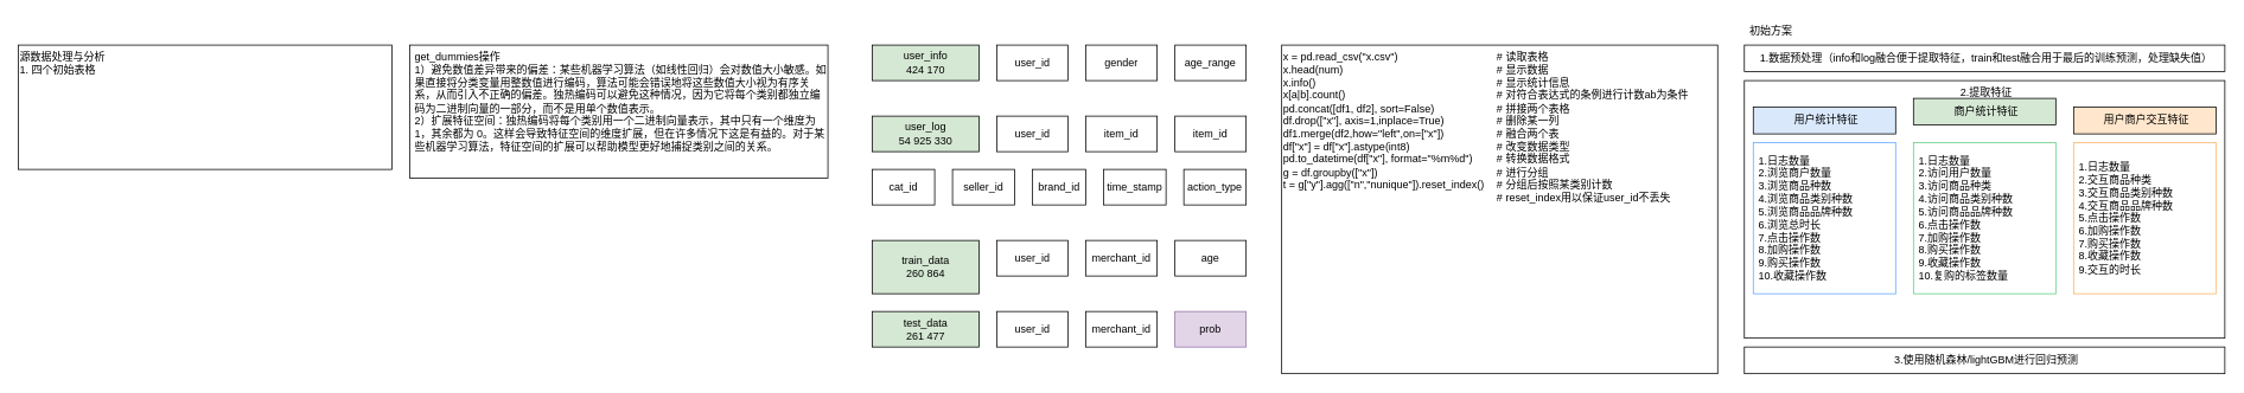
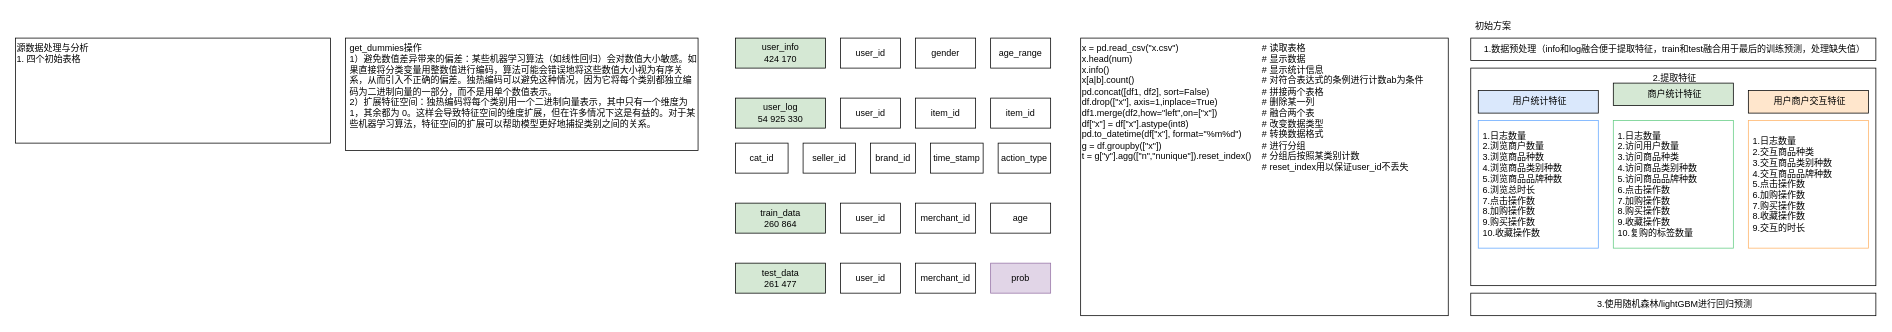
  <mxCell id="0" />
  <mxCell id="1" parent="0" />
  <mxCell id="2" value="&lt;div style=&quot;&quot;&gt;&lt;span style=&quot;background-color: initial;&quot;&gt;源数据处理与分析&lt;/span&gt;&lt;/div&gt;&lt;div style=&quot;&quot;&gt;&lt;span style=&quot;background-color: initial;&quot;&gt;1. 四个初始表格&lt;/span&gt;&lt;/div&gt;&lt;div&gt;&lt;br&gt;&lt;/div&gt;" style="rounded=0;whiteSpace=wrap;html=1;align=left;verticalAlign=top;" parent="1" vertex="1"><mxGeometry x="20" y="50" width="420" height="140" as="geometry" /></mxCell>
  <mxCell id="3" value="user_info&lt;div&gt;424 170&lt;/div&gt;" style="rounded=0;whiteSpace=wrap;html=1;fillColor=#d5e8d4;strokeColor=#000000;" parent="1" vertex="1"><mxGeometry x="980" y="50" width="120" height="40" as="geometry" /></mxCell>
  <mxCell id="4" value="user_log&lt;div&gt;54 925 330&lt;/div&gt;" style="rounded=0;whiteSpace=wrap;html=1;fillColor=#d5e8d4;strokeColor=#000000;" parent="1" vertex="1"><mxGeometry x="980" y="130" width="120" height="40" as="geometry" /></mxCell>
- <mxCell id="5" value="train_data&lt;div&gt;260 864&lt;/div&gt;" style="rounded=0;whiteSpace=wrap;html=1;fillColor=#d5e8d4;strokeColor=#000000;" parent="1" vertex="1"><mxGeometry x="980" y="270" width="120" height="60" as="geometry" /></mxCell>
+ <mxCell id="5" value="train_data&lt;div&gt;260 864&lt;/div&gt;" style="rounded=0;whiteSpace=wrap;html=1;fillColor=#d5e8d4;strokeColor=#000000;" parent="1" vertex="1"><mxGeometry x="980" y="270" width="120" height="40" as="geometry" /></mxCell>
  <mxCell id="6" value="test_data&lt;div&gt;261 477&lt;/div&gt;" style="rounded=0;whiteSpace=wrap;html=1;fillColor=#d5e8d4;strokeColor=#000000;" parent="1" vertex="1"><mxGeometry x="980" y="350" width="120" height="40" as="geometry" /></mxCell>
  <mxCell id="7" value="x = pd.read_csv(&quot;x.csv&quot;)&lt;span style=&quot;white-space: pre;&quot;&gt;&#09;&lt;/span&gt;&lt;span style=&quot;white-space: pre;&quot;&gt;&#09;&lt;span style=&quot;white-space: pre;&quot;&gt;&#09;&lt;/span&gt;&lt;span style=&quot;white-space: pre;&quot;&gt;&#09;&lt;/span&gt;&lt;span style=&quot;white-space: pre;&quot;&gt;&#09;&lt;/span&gt;&lt;/span&gt;# 读取表格&lt;div&gt;x.head(num)&amp;nbsp; &amp;nbsp;&lt;span style=&quot;white-space: pre;&quot;&gt;&#09;&lt;/span&gt;&lt;span style=&quot;white-space: pre;&quot;&gt;&#09;&lt;/span&gt;&lt;span style=&quot;white-space: pre;&quot;&gt;&#09;&lt;/span&gt;&lt;span style=&quot;white-space: pre;&quot;&gt;&#09;&lt;span style=&quot;white-space: pre;&quot;&gt;&#09;&lt;/span&gt;&lt;span style=&quot;white-space: pre;&quot;&gt;&#09;&lt;/span&gt;&lt;span style=&quot;white-space: pre;&quot;&gt;&#09;&lt;/span&gt;&lt;/span&gt;# 显示数据&lt;/div&gt;&lt;div&gt;x.info()&lt;span style=&quot;white-space: pre;&quot;&gt;&#09;&lt;/span&gt;&lt;span style=&quot;white-space: pre;&quot;&gt;&#09;&lt;/span&gt;&lt;span style=&quot;white-space: pre;&quot;&gt;&#09;&lt;/span&gt;&lt;span style=&quot;white-space: pre;&quot;&gt;&#09;&lt;/span&gt;&lt;span style=&quot;white-space: pre;&quot;&gt;&#09;&lt;span style=&quot;white-space: pre;&quot;&gt;&#09;&lt;/span&gt;&lt;span style=&quot;white-space: pre;&quot;&gt;&#09;&lt;/span&gt;&lt;span style=&quot;white-space: pre;&quot;&gt;&#09;&lt;/span&gt;&lt;/span&gt;# 显示统计信息&lt;/div&gt;&lt;div&gt;x[a|b].count()&lt;span style=&quot;white-space: pre;&quot;&gt;&#09;&lt;/span&gt;&lt;span style=&quot;white-space: pre;&quot;&gt;&#09;&lt;/span&gt;&lt;span style=&quot;white-space: pre;&quot;&gt;&#09;&lt;/span&gt;&lt;span style=&quot;white-space: pre;&quot;&gt;&#09;&lt;span style=&quot;white-space: pre;&quot;&gt;&#09;&lt;/span&gt;&lt;span style=&quot;white-space: pre;&quot;&gt;&#09;&lt;/span&gt;&lt;span style=&quot;white-space: pre;&quot;&gt;&#09;&lt;/span&gt;&lt;/span&gt;# 对符合表达式的条例进行计数ab为条件&lt;/div&gt;&lt;div&gt;pd.concat([df1, df2], sort=False)&lt;span style=&quot;white-space: pre;&quot;&gt;&lt;span style=&quot;white-space: pre;&quot;&gt;&#09;&lt;/span&gt;&lt;span style=&quot;white-space: pre;&quot;&gt;&#09;&lt;/span&gt;&lt;span style=&quot;white-space: pre;&quot;&gt;&#09;&lt;/span&gt;&lt;/span&gt;# 拼接两个表格&lt;br&gt;&lt;/div&gt;&lt;div&gt;df.drop([&quot;x&quot;], axis=1,inplace=True)&lt;span style=&quot;white-space: pre;&quot;&gt;&#09;&lt;span style=&quot;white-space: pre;&quot;&gt;&#09;&lt;/span&gt;&lt;span style=&quot;white-space: pre;&quot;&gt;&#09;&lt;/span&gt;&lt;/span&gt;# 删除某一列&lt;/div&gt;&lt;div&gt;df1.merge(df2,how=&quot;left&quot;,on=[&quot;x&quot;])&lt;span style=&quot;white-space: pre;&quot;&gt;&#09;&lt;/span&gt;&lt;span style=&quot;white-space: pre;&quot;&gt;&#09;&lt;/span&gt;&lt;span style=&quot;white-space: pre;&quot;&gt;&#09;&lt;/span&gt;# 融合两个表&lt;/div&gt;&lt;div&gt;df[&quot;x&quot;] = df[&quot;x&quot;].astype(int8)&lt;span style=&quot;white-space: pre;&quot;&gt;&#09;&lt;/span&gt;&lt;span style=&quot;white-space: pre;&quot;&gt;&#09;&lt;/span&gt;&lt;span style=&quot;white-space: pre;&quot;&gt;&#09;&lt;/span&gt;&lt;span style=&quot;white-space: pre;&quot;&gt;&#09;&lt;/span&gt;# 改变数据类型&lt;/div&gt;&lt;div&gt;pd.to_datetime(&lt;span style=&quot;background-color: initial;&quot;&gt;df[&quot;x&quot;], format=&quot;%m%d&quot;&lt;/span&gt;&lt;span style=&quot;background-color: initial;&quot;&gt;)&lt;span style=&quot;white-space: pre;&quot;&gt;&#09;&lt;/span&gt;# 转换数据格式&lt;/span&gt;&lt;/div&gt;&lt;div&gt;&lt;span style=&quot;background-color: initial;&quot;&gt;g = df.groupby([&quot;x&quot;])&lt;span style=&quot;white-space: pre;&quot;&gt;&#09;&lt;/span&gt;&lt;span style=&quot;white-space: pre;&quot;&gt;&#09;&lt;/span&gt;&lt;span style=&quot;white-space: pre;&quot;&gt;&#09;&lt;/span&gt;&lt;span style=&quot;white-space: pre;&quot;&gt;&#09;&lt;/span&gt;&lt;span style=&quot;white-space: pre;&quot;&gt;&#09;&lt;/span&gt;# 进行分组&lt;/span&gt;&lt;/div&gt;&lt;div&gt;t = g[&quot;y&quot;].agg([&quot;n&quot;,&quot;nunique&quot;]).reset_index()&lt;span style=&quot;white-space: pre;&quot;&gt;&#09;&lt;/span&gt;# 分组后按照某类别计数&lt;/div&gt;&lt;div&gt;&lt;span style=&quot;white-space: pre;&quot;&gt;&#09;&lt;/span&gt;&lt;span style=&quot;white-space: pre;&quot;&gt;&#09;&lt;/span&gt;&lt;span style=&quot;white-space: pre;&quot;&gt;&#09;&lt;/span&gt;&lt;span style=&quot;white-space: pre;&quot;&gt;&#09;&lt;/span&gt;&lt;span style=&quot;white-space: pre;&quot;&gt;&#09;&lt;/span&gt;&lt;span style=&quot;white-space: pre;&quot;&gt;&#09;&lt;/span&gt;&lt;span style=&quot;white-space: pre;&quot;&gt;&#09;&lt;/span&gt;&lt;span style=&quot;white-space: pre;&quot;&gt;&#09;&lt;/span&gt;&lt;span style=&quot;white-space: pre;&quot;&gt;&#09;&lt;/span&gt;#&amp;nbsp;&lt;span style=&quot;background-color: initial;&quot;&gt;reset_index用以保证user_id不丢失&lt;/span&gt;&lt;br&gt;&lt;/div&gt;&lt;div&gt;&lt;span style=&quot;background-color: initial;&quot;&gt;&lt;br&gt;&lt;/span&gt;&lt;/div&gt;" style="rounded=0;whiteSpace=wrap;html=1;align=left;verticalAlign=top;" parent="1" vertex="1"><mxGeometry x="1440" y="50" width="490" height="370" as="geometry" /></mxCell>
  <mxCell id="8" value="age_range" style="rounded=0;whiteSpace=wrap;html=1;" parent="1" vertex="1"><mxGeometry x="1320" y="50" width="80" height="40" as="geometry" /></mxCell>
  <mxCell id="9" value="user_id" style="rounded=0;whiteSpace=wrap;html=1;" parent="1" vertex="1"><mxGeometry x="1120" y="50" width="80" height="40" as="geometry" /></mxCell>
  <mxCell id="10" value="user_id" style="rounded=0;whiteSpace=wrap;html=1;" parent="1" vertex="1"><mxGeometry x="1120" y="130" width="80" height="40" as="geometry" /></mxCell>
  <mxCell id="11" value="user_id" style="rounded=0;whiteSpace=wrap;html=1;" parent="1" vertex="1"><mxGeometry x="1120" y="270" width="80" height="40" as="geometry" /></mxCell>
  <mxCell id="12" value="gender" style="rounded=0;whiteSpace=wrap;html=1;" parent="1" vertex="1"><mxGeometry x="1220" y="50" width="80" height="40" as="geometry" /></mxCell>
  <mxCell id="13" value="merchant_id" style="rounded=0;whiteSpace=wrap;html=1;" parent="1" vertex="1"><mxGeometry x="1220" y="270" width="80" height="40" as="geometry" /></mxCell>
  <mxCell id="14" value="age" style="rounded=0;whiteSpace=wrap;html=1;" parent="1" vertex="1"><mxGeometry x="1320" y="270" width="80" height="40" as="geometry" /></mxCell>
  <mxCell id="15" value="item_id" style="rounded=0;whiteSpace=wrap;html=1;" parent="1" vertex="1"><mxGeometry x="1220" y="130" width="80" height="40" as="geometry" /></mxCell>
  <mxCell id="16" value="item_id" style="rounded=0;whiteSpace=wrap;html=1;" parent="1" vertex="1"><mxGeometry x="1320" y="130" width="80" height="40" as="geometry" /></mxCell>
  <mxCell id="17" value="cat_id" style="rounded=0;whiteSpace=wrap;html=1;" parent="1" vertex="1"><mxGeometry x="980" y="190" width="70" height="40" as="geometry" /></mxCell>
  <mxCell id="18" value="seller_id" style="rounded=0;whiteSpace=wrap;html=1;" parent="1" vertex="1"><mxGeometry x="1070" y="190" width="70" height="40" as="geometry" /></mxCell>
  <mxCell id="19" value="brand_id" style="rounded=0;whiteSpace=wrap;html=1;" parent="1" vertex="1"><mxGeometry x="1160" y="190" width="60" height="40" as="geometry" /></mxCell>
  <mxCell id="20" value="time_stamp" style="rounded=0;whiteSpace=wrap;html=1;" parent="1" vertex="1"><mxGeometry x="1240" y="190" width="70" height="40" as="geometry" /></mxCell>
  <mxCell id="21" value="action_type" style="rounded=0;whiteSpace=wrap;html=1;" parent="1" vertex="1"><mxGeometry x="1330" y="190" width="70" height="40" as="geometry" /></mxCell>
  <mxCell id="22" value="user_id" style="rounded=0;whiteSpace=wrap;html=1;" parent="1" vertex="1"><mxGeometry x="1120" y="350" width="80" height="40" as="geometry" /></mxCell>
  <mxCell id="23" value="merchant_id" style="rounded=0;whiteSpace=wrap;html=1;" parent="1" vertex="1"><mxGeometry x="1220" y="350" width="80" height="40" as="geometry" /></mxCell>
  <mxCell id="24" value="prob" style="rounded=0;whiteSpace=wrap;html=1;fillColor=#e1d5e7;strokeColor=#9673a6;" parent="1" vertex="1"><mxGeometry x="1320" y="350" width="80" height="40" as="geometry" /></mxCell>
  <mxCell id="25" value="&lt;div&gt;1.数据预处理（info和log融合便于提取特征，train和test融合用于最后的训练预测，&lt;span style=&quot;background-color: initial;&quot;&gt;处理缺失值&lt;/span&gt;&lt;span style=&quot;background-color: initial;&quot;&gt;）&lt;/span&gt;&lt;/div&gt;" style="rounded=0;whiteSpace=wrap;html=1;align=center;verticalAlign=middle;spacing=2;spacingLeft=4;" parent="1" vertex="1"><mxGeometry x="1960" y="50" width="540" height="30" as="geometry" /></mxCell>
  <mxCell id="26" value="&lt;div&gt;get_dummies操作&lt;/div&gt;1）避免数值差异带来的偏差：某些机器学习算法（如线性回归）会对数值大小敏感。如果直接将分类变量用整数值进行编码，算法可能会错误地将这些数值大小视为有序关系，从而引入不正确的偏差。独热编码可以避免这种情况，因为它将每个类别都独立编码为二进制向量的一部分，而不是用单个数值表示。&lt;div&gt;2）扩展特征空间：独热编码将每个类别用一个二进制向量表示，其中只有一个维度为 1，其余都为 0。这样会导致特征空间的维度扩展，但在许多情况下这是有益的。对于某些机器学习算法，特征空间的扩展可以帮助模型更好地捕捉类别之间的关系。&lt;/div&gt;" style="rounded=0;whiteSpace=wrap;html=1;align=left;verticalAlign=top;spacingLeft=4;" parent="1" vertex="1"><mxGeometry x="460" y="50" width="470" height="150" as="geometry" /></mxCell>
  <mxCell id="27" value="2.提取特征" style="rounded=0;whiteSpace=wrap;html=1;align=center;verticalAlign=top;spacing=2;spacingLeft=4;" vertex="1" parent="1"><mxGeometry x="1960" y="90" width="540" height="290" as="geometry" /></mxCell>
  <mxCell id="28" value="用户统计特征" style="rounded=0;whiteSpace=wrap;html=1;align=center;verticalAlign=middle;spacing=2;spacingLeft=4;fillColor=#dae8fc;strokeColor=#000000;" vertex="1" parent="1"><mxGeometry x="1970" y="120" width="160" height="30" as="geometry" /></mxCell>
  <mxCell id="29" value="商户统计特征" style="rounded=0;whiteSpace=wrap;html=1;align=center;verticalAlign=middle;spacing=2;spacingLeft=4;fillColor=#d5e8d4;strokeColor=#000000;" vertex="1" parent="1"><mxGeometry x="2150" y="110" width="160" height="30" as="geometry" /></mxCell>
  <mxCell id="30" value="用户商户交互特征" style="rounded=0;whiteSpace=wrap;html=1;align=center;verticalAlign=middle;spacing=2;spacingLeft=4;fillColor=#ffe6cc;strokeColor=default;" vertex="1" parent="1"><mxGeometry x="2330" y="120" width="160" height="30" as="geometry" /></mxCell>
  <mxCell id="31" value="1.日志数量&lt;div&gt;2.浏览商户数量&lt;/div&gt;&lt;div&gt;3.&lt;span style=&quot;background-color: initial;&quot;&gt;浏览商品种数&lt;/span&gt;&lt;/div&gt;&lt;div&gt;&lt;span style=&quot;background-color: initial;&quot;&gt;4.浏览商品类别种数&lt;/span&gt;&lt;/div&gt;&lt;div&gt;&lt;span style=&quot;background-color: initial;&quot;&gt;5.浏览商品品牌种数&lt;/span&gt;&lt;/div&gt;&lt;div&gt;&lt;span style=&quot;background-color: initial;&quot;&gt;6.浏览总时长&lt;/span&gt;&lt;/div&gt;&lt;div&gt;&lt;span style=&quot;background-color: initial;&quot;&gt;7.点击操作数&lt;/span&gt;&lt;/div&gt;&lt;div&gt;&lt;span style=&quot;background-color: initial;&quot;&gt;8.加购操作数&lt;/span&gt;&lt;/div&gt;&lt;div&gt;&lt;span style=&quot;background-color: initial;&quot;&gt;9.购买操作数&lt;/span&gt;&lt;/div&gt;&lt;div&gt;&lt;span style=&quot;background-color: initial;&quot;&gt;10.收藏操作数&lt;/span&gt;&lt;/div&gt;" style="rounded=0;whiteSpace=wrap;html=1;align=left;verticalAlign=middle;spacing=2;spacingLeft=4;fillColor=#FFFFFF;strokeColor=#63A7FF;" vertex="1" parent="1"><mxGeometry x="1970" y="160" width="160" height="170" as="geometry" /></mxCell>
  <mxCell id="32" value="初始方案" style="text;html=1;align=center;verticalAlign=middle;whiteSpace=wrap;rounded=0;" vertex="1" parent="1"><mxGeometry x="1960" y="20" width="60" height="30" as="geometry" /></mxCell>
  <mxCell id="33" value="&lt;div&gt;3.使用随机森林/lightGBM进行回归预测&lt;/div&gt;" style="rounded=0;whiteSpace=wrap;html=1;align=center;verticalAlign=middle;spacing=2;spacingLeft=4;" vertex="1" parent="1"><mxGeometry x="1960" y="390" width="540" height="30" as="geometry" /></mxCell>
  <mxCell id="34" value="1.日志数量&lt;div&gt;2.访问用户数量&lt;/div&gt;&lt;div&gt;3.访问商品种类&lt;/div&gt;&lt;div&gt;4.访问商品类别种数&lt;/div&gt;&lt;div&gt;5.访问商品品牌种数&lt;/div&gt;&lt;div&gt;&lt;div&gt;&lt;span style=&quot;background-color: initial;&quot;&gt;6.点击操作数&lt;/span&gt;&lt;/div&gt;&lt;div&gt;&lt;span style=&quot;background-color: initial;&quot;&gt;7.加购操作数&lt;/span&gt;&lt;/div&gt;&lt;div&gt;&lt;span style=&quot;background-color: initial;&quot;&gt;8.购买操作数&lt;/span&gt;&lt;/div&gt;&lt;div&gt;&lt;span style=&quot;background-color: initial;&quot;&gt;9.收藏操作数&lt;/span&gt;&lt;/div&gt;&lt;/div&gt;&lt;div&gt;&lt;span style=&quot;background-color: initial;&quot;&gt;10.复购的标签数量&lt;/span&gt;&lt;/div&gt;" style="rounded=0;whiteSpace=wrap;html=1;align=left;verticalAlign=middle;spacing=2;spacingLeft=4;fillColor=#FFFFFF;strokeColor=#62CC82;" vertex="1" parent="1"><mxGeometry x="2150" y="160" width="160" height="170" as="geometry" /></mxCell>
  <mxCell id="35" value="1.日志数量&lt;div&gt;&lt;div&gt;2.交互商品种类&lt;/div&gt;&lt;div&gt;3.交互商品类别种数&lt;/div&gt;&lt;div&gt;4.交互商品品牌种数&lt;/div&gt;&lt;div&gt;&lt;div&gt;&lt;span style=&quot;background-color: initial;&quot;&gt;5.点击操作数&lt;/span&gt;&lt;/div&gt;&lt;div&gt;&lt;span style=&quot;background-color: initial;&quot;&gt;6.加购操作数&lt;/span&gt;&lt;/div&gt;&lt;div&gt;&lt;span style=&quot;background-color: initial;&quot;&gt;7.购买操作数&lt;/span&gt;&lt;/div&gt;&lt;div&gt;&lt;span style=&quot;background-color: initial;&quot;&gt;8.收藏操作数&lt;/span&gt;&lt;/div&gt;&lt;/div&gt;&lt;/div&gt;&lt;div&gt;&lt;span style=&quot;background-color: initial;&quot;&gt;9.交互的时长&lt;/span&gt;&lt;/div&gt;" style="rounded=0;whiteSpace=wrap;html=1;align=left;verticalAlign=middle;spacing=2;spacingLeft=4;fillColor=#FFFFFF;strokeColor=#FFB366;" vertex="1" parent="1"><mxGeometry x="2330" y="160" width="160" height="170" as="geometry" /></mxCell>
